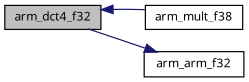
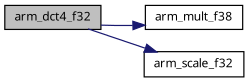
  digraph {
    fontname="Noto Sans"
    rankdir=LR
    node [color=black fillcolor=white fontname="Noto Sans" fontsize=10 shape=record style=filled]
    edge [color=midnightblue fontname="Noto Sans" fontsize=10 labelfontname=Helvetica labelfontsize=10 style=solid]
    n1 [fillcolor=grey75 fontcolor=black height=0.2 label=arm_dct4_f32 width=0.4]
    n2 [height=0.2 label=arm_mult_f38 width=0.4]
-   n3 [height=0.2 label=arm_arm_f32 width=0.4]
-   n2 -> n1
+   n3 [height=0.2 label=arm_scale_f32 width=0.4]
+   n1 -> n2
    n1 -> n3
  }
